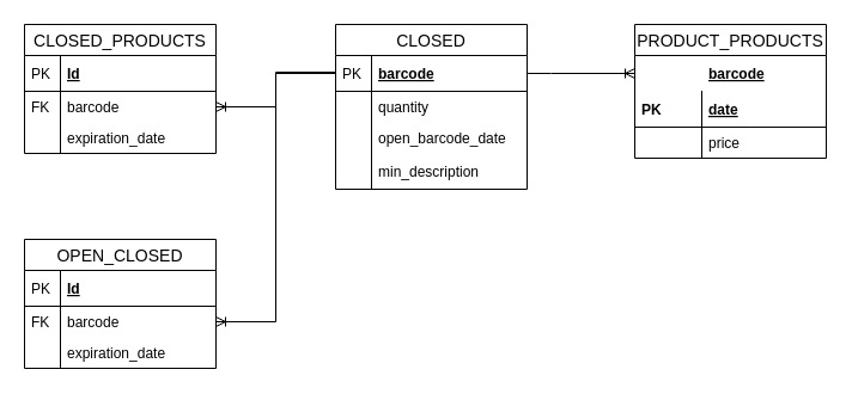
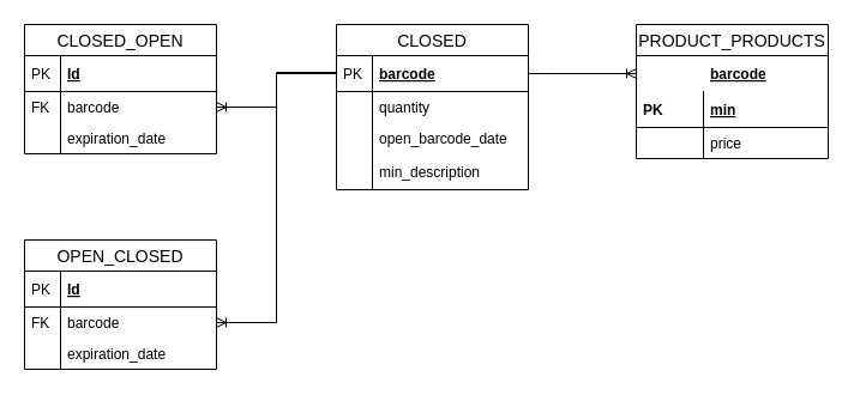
  <mxCell id="0" />
  <mxCell id="1" parent="0" />
- <mxCell id="2" value="CLOSED_PRODUCTS" style="swimlane;fontStyle=0;childLayout=stackLayout;horizontal=1;startSize=26;horizontalStack=0;resizeParent=1;resizeParentMax=0;resizeLast=0;collapsible=1;marginBottom=0;align=center;fontSize=14;" vertex="1" parent="1"><mxGeometry x="20" y="20" width="160" height="108" as="geometry"><mxRectangle x="330" y="140" width="130" height="26" as="alternateBounds" /></mxGeometry></mxCell>
+ <mxCell id="2" value="CLOSED_OPEN" style="swimlane;fontStyle=0;childLayout=stackLayout;horizontal=1;startSize=26;horizontalStack=0;resizeParent=1;resizeParentMax=0;resizeLast=0;collapsible=1;marginBottom=0;align=center;fontSize=14;" vertex="1" parent="1"><mxGeometry x="20" y="20" width="160" height="108" as="geometry"><mxRectangle x="330" y="140" width="130" height="26" as="alternateBounds" /></mxGeometry></mxCell>
  <mxCell id="3" value="Id" style="shape=partialRectangle;top=0;left=0;right=0;bottom=1;align=left;verticalAlign=middle;fillColor=none;spacingLeft=34;spacingRight=4;overflow=hidden;rotatable=0;points=[[0,0.5],[1,0.5]];portConstraint=eastwest;dropTarget=0;fontStyle=5;fontSize=12;" vertex="1" parent="2"><mxGeometry y="26" width="160" height="30" as="geometry" /></mxCell>
  <mxCell id="4" value="PK" style="shape=partialRectangle;top=0;left=0;bottom=0;fillColor=none;align=left;verticalAlign=middle;spacingLeft=4;spacingRight=4;overflow=hidden;rotatable=0;points=[];portConstraint=eastwest;part=1;fontSize=12;" vertex="1" connectable="0" parent="3"><mxGeometry width="30" height="30" as="geometry" /></mxCell>
  <mxCell id="5" value="barcode&#10;" style="shape=partialRectangle;top=0;left=0;right=0;bottom=0;align=left;verticalAlign=top;fillColor=none;spacingLeft=34;spacingRight=4;overflow=hidden;rotatable=0;points=[[0,0.5],[1,0.5]];portConstraint=eastwest;dropTarget=0;fontSize=12;" vertex="1" parent="2"><mxGeometry y="56" width="160" height="26" as="geometry" /></mxCell>
  <mxCell id="6" value="FK" style="shape=partialRectangle;top=0;left=0;bottom=0;fillColor=none;align=left;verticalAlign=top;spacingLeft=4;spacingRight=4;overflow=hidden;rotatable=0;points=[];portConstraint=eastwest;part=1;fontSize=12;" vertex="1" connectable="0" parent="5"><mxGeometry width="30" height="26" as="geometry" /></mxCell>
  <mxCell id="7" value="expiration_date" style="shape=partialRectangle;top=0;left=0;right=0;bottom=0;align=left;verticalAlign=top;fillColor=none;spacingLeft=34;spacingRight=4;overflow=hidden;rotatable=0;points=[[0,0.5],[1,0.5]];portConstraint=eastwest;dropTarget=0;fontSize=12;" vertex="1" parent="2"><mxGeometry y="82" width="160" height="26" as="geometry" /></mxCell>
  <mxCell id="8" value="" style="shape=partialRectangle;top=0;left=0;bottom=0;fillColor=none;align=left;verticalAlign=top;spacingLeft=4;spacingRight=4;overflow=hidden;rotatable=0;points=[];portConstraint=eastwest;part=1;fontSize=12;" vertex="1" connectable="0" parent="7"><mxGeometry width="30" height="26" as="geometry" /></mxCell>
  <mxCell id="9" value="CLOSED" style="swimlane;fontStyle=0;childLayout=stackLayout;horizontal=1;startSize=26;horizontalStack=0;resizeParent=1;resizeParentMax=0;resizeLast=0;collapsible=1;marginBottom=0;align=center;fontSize=14;" vertex="1" parent="1"><mxGeometry x="280" y="20" width="160" height="138" as="geometry"><mxRectangle x="330" y="140" width="130" height="26" as="alternateBounds" /></mxGeometry></mxCell>
  <mxCell id="10" value="barcode" style="shape=partialRectangle;top=0;left=0;right=0;bottom=1;align=left;verticalAlign=middle;fillColor=none;spacingLeft=34;spacingRight=4;overflow=hidden;rotatable=0;points=[[0,0.5],[1,0.5]];portConstraint=eastwest;dropTarget=0;fontStyle=5;fontSize=12;" vertex="1" parent="9"><mxGeometry y="26" width="160" height="30" as="geometry" /></mxCell>
  <mxCell id="11" value="PK" style="shape=partialRectangle;top=0;left=0;bottom=0;fillColor=none;align=left;verticalAlign=middle;spacingLeft=4;spacingRight=4;overflow=hidden;rotatable=0;points=[];portConstraint=eastwest;part=1;fontSize=12;" vertex="1" connectable="0" parent="10"><mxGeometry width="30" height="30" as="geometry" /></mxCell>
  <mxCell id="12" value="quantity" style="shape=partialRectangle;top=0;left=0;right=0;bottom=0;align=left;verticalAlign=top;fillColor=none;spacingLeft=34;spacingRight=4;overflow=hidden;rotatable=0;points=[[0,0.5],[1,0.5]];portConstraint=eastwest;dropTarget=0;fontSize=12;" vertex="1" parent="9"><mxGeometry y="56" width="160" height="26" as="geometry" /></mxCell>
  <mxCell id="13" value="" style="shape=partialRectangle;top=0;left=0;bottom=0;fillColor=none;align=left;verticalAlign=top;spacingLeft=4;spacingRight=4;overflow=hidden;rotatable=0;points=[];portConstraint=eastwest;part=1;fontSize=12;" vertex="1" connectable="0" parent="12"><mxGeometry width="30" height="26" as="geometry" /></mxCell>
  <mxCell id="14" value="open_barcode_date" style="shape=partialRectangle;top=0;left=0;right=0;bottom=0;align=left;verticalAlign=top;fillColor=none;spacingLeft=34;spacingRight=4;overflow=hidden;rotatable=0;points=[[0,0.5],[1,0.5]];portConstraint=eastwest;dropTarget=0;fontSize=12;" vertex="1" parent="9"><mxGeometry y="82" width="160" height="28" as="geometry" /></mxCell>
  <mxCell id="15" value="" style="shape=partialRectangle;top=0;left=0;bottom=0;fillColor=none;align=left;verticalAlign=top;spacingLeft=4;spacingRight=4;overflow=hidden;rotatable=0;points=[];portConstraint=eastwest;part=1;fontSize=12;" vertex="1" connectable="0" parent="14"><mxGeometry width="30" height="28" as="geometry" /></mxCell>
  <mxCell id="16" value="min_description" style="shape=partialRectangle;top=0;left=0;right=0;bottom=0;align=left;verticalAlign=top;fillColor=none;spacingLeft=34;spacingRight=4;overflow=hidden;rotatable=0;points=[[0,0.5],[1,0.5]];portConstraint=eastwest;dropTarget=0;fontSize=12;" vertex="1" parent="9"><mxGeometry y="110" width="160" height="28" as="geometry" /></mxCell>
  <mxCell id="17" value="" style="shape=partialRectangle;top=0;left=0;bottom=0;fillColor=none;align=left;verticalAlign=top;spacingLeft=4;spacingRight=4;overflow=hidden;rotatable=0;points=[];portConstraint=eastwest;part=1;fontSize=12;" vertex="1" connectable="0" parent="16"><mxGeometry width="30" height="28" as="geometry" /></mxCell>
  <mxCell id="18" value="" style="edgeStyle=orthogonalEdgeStyle;fontSize=12;html=1;endArrow=none;endFill=0;startArrow=ERoneToMany;startFill=0;entryX=0;entryY=0.5;entryDx=0;entryDy=0;exitX=1;exitY=0.5;exitDx=0;exitDy=0;rounded=0;jumpSize=1;" edge="1" parent="1" source="5" target="10"><mxGeometry width="100" height="100" relative="1" as="geometry"><mxPoint x="290" y="240" as="sourcePoint" /><mxPoint x="220" y="90" as="targetPoint" /></mxGeometry></mxCell>
  <mxCell id="19" value="" style="edgeStyle=orthogonalEdgeStyle;fontSize=12;html=1;endArrow=none;endFill=0;startArrow=ERoneToMany;startFill=0;exitX=1;exitY=0.5;exitDx=0;exitDy=0;rounded=0;jumpSize=1;" edge="1" parent="1" source="30"><mxGeometry width="100" height="100" relative="1" as="geometry"><mxPoint x="190" y="99" as="sourcePoint" /><mxPoint x="280" y="60" as="targetPoint" /><Array as="points"><mxPoint x="230" y="269" /><mxPoint x="230" y="60" /></Array></mxGeometry></mxCell>
  <mxCell id="20" value="PRODUCT_PRODUCTS" style="swimlane;fontStyle=0;childLayout=stackLayout;horizontal=1;startSize=26;horizontalStack=0;resizeParent=1;resizeParentMax=0;resizeLast=0;collapsible=1;marginBottom=0;align=center;fontSize=14;" vertex="1" parent="1"><mxGeometry x="530" y="20" width="160" height="112" as="geometry" /></mxCell>
  <mxCell id="21" value="barcode" style="shape=partialRectangle;top=0;left=0;right=0;bottom=0;align=left;verticalAlign=middle;fillColor=none;spacingLeft=60;spacingRight=4;overflow=hidden;rotatable=0;points=[[0,0.5],[1,0.5]];portConstraint=eastwest;dropTarget=0;fontStyle=5;fontSize=12;" vertex="1" parent="20"><mxGeometry y="26" width="160" height="30" as="geometry" /></mxCell>
- <mxCell id="22" value="date" style="shape=partialRectangle;top=0;left=0;right=0;bottom=1;align=left;verticalAlign=middle;fillColor=none;spacingLeft=60;spacingRight=4;overflow=hidden;rotatable=0;points=[[0,0.5],[1,0.5]];portConstraint=eastwest;dropTarget=0;fontStyle=5;fontSize=12;" vertex="1" parent="20"><mxGeometry y="56" width="160" height="30" as="geometry" /></mxCell>
+ <mxCell id="22" value="min" style="shape=partialRectangle;top=0;left=0;right=0;bottom=1;align=left;verticalAlign=middle;fillColor=none;spacingLeft=60;spacingRight=4;overflow=hidden;rotatable=0;points=[[0,0.5],[1,0.5]];portConstraint=eastwest;dropTarget=0;fontStyle=5;fontSize=12;" vertex="1" parent="20"><mxGeometry y="56" width="160" height="30" as="geometry" /></mxCell>
  <mxCell id="23" value="PK" style="shape=partialRectangle;fontStyle=1;top=0;left=0;bottom=0;fillColor=none;align=left;verticalAlign=middle;spacingLeft=4;spacingRight=4;overflow=hidden;rotatable=0;points=[];portConstraint=eastwest;part=1;fontSize=12;" vertex="1" connectable="0" parent="22"><mxGeometry width="56" height="30" as="geometry" /></mxCell>
  <mxCell id="24" value="price" style="shape=partialRectangle;top=0;left=0;right=0;bottom=0;align=left;verticalAlign=top;fillColor=none;spacingLeft=60;spacingRight=4;overflow=hidden;rotatable=0;points=[[0,0.5],[1,0.5]];portConstraint=eastwest;dropTarget=0;fontSize=12;" vertex="1" parent="20"><mxGeometry y="86" width="160" height="26" as="geometry" /></mxCell>
  <mxCell id="25" value="" style="shape=partialRectangle;top=0;left=0;bottom=0;fillColor=none;align=left;verticalAlign=top;spacingLeft=4;spacingRight=4;overflow=hidden;rotatable=0;points=[];portConstraint=eastwest;part=1;fontSize=12;" vertex="1" connectable="0" parent="24"><mxGeometry width="56" height="26" as="geometry" /></mxCell>
  <mxCell id="26" value="" style="edgeStyle=orthogonalEdgeStyle;fontSize=12;html=1;endArrow=ERoneToMany;endFill=0;startArrow=none;startFill=0;exitX=1;exitY=0.5;exitDx=0;exitDy=0;rounded=0;jumpSize=1;entryX=0;entryY=0.5;entryDx=0;entryDy=0;" edge="1" parent="1" source="10" target="21"><mxGeometry width="100" height="100" relative="1" as="geometry"><mxPoint x="180" y="279" as="sourcePoint" /><mxPoint x="290" y="70" as="targetPoint" /><Array as="points"><mxPoint x="460" y="61" /><mxPoint x="460" y="61" /></Array></mxGeometry></mxCell>
  <mxCell id="27" value="OPEN_CLOSED" style="swimlane;fontStyle=0;childLayout=stackLayout;horizontal=1;startSize=26;horizontalStack=0;resizeParent=1;resizeParentMax=0;resizeLast=0;collapsible=1;marginBottom=0;align=center;fontSize=14;" vertex="1" parent="1"><mxGeometry x="20" y="200" width="160" height="108" as="geometry"><mxRectangle x="330" y="140" width="130" height="26" as="alternateBounds" /></mxGeometry></mxCell>
  <mxCell id="28" value="Id" style="shape=partialRectangle;top=0;left=0;right=0;bottom=1;align=left;verticalAlign=middle;fillColor=none;spacingLeft=34;spacingRight=4;overflow=hidden;rotatable=0;points=[[0,0.5],[1,0.5]];portConstraint=eastwest;dropTarget=0;fontStyle=5;fontSize=12;" vertex="1" parent="27"><mxGeometry y="26" width="160" height="30" as="geometry" /></mxCell>
  <mxCell id="29" value="PK" style="shape=partialRectangle;top=0;left=0;bottom=0;fillColor=none;align=left;verticalAlign=middle;spacingLeft=4;spacingRight=4;overflow=hidden;rotatable=0;points=[];portConstraint=eastwest;part=1;fontSize=12;" vertex="1" connectable="0" parent="28"><mxGeometry width="30" height="30" as="geometry" /></mxCell>
  <mxCell id="30" value="barcode&#10;" style="shape=partialRectangle;top=0;left=0;right=0;bottom=0;align=left;verticalAlign=top;fillColor=none;spacingLeft=34;spacingRight=4;overflow=hidden;rotatable=0;points=[[0,0.5],[1,0.5]];portConstraint=eastwest;dropTarget=0;fontSize=12;" vertex="1" parent="27"><mxGeometry y="56" width="160" height="26" as="geometry" /></mxCell>
  <mxCell id="31" value="FK" style="shape=partialRectangle;top=0;left=0;bottom=0;fillColor=none;align=left;verticalAlign=top;spacingLeft=4;spacingRight=4;overflow=hidden;rotatable=0;points=[];portConstraint=eastwest;part=1;fontSize=12;" vertex="1" connectable="0" parent="30"><mxGeometry width="30" height="26" as="geometry" /></mxCell>
  <mxCell id="32" value="expiration_date" style="shape=partialRectangle;top=0;left=0;right=0;bottom=0;align=left;verticalAlign=top;fillColor=none;spacingLeft=34;spacingRight=4;overflow=hidden;rotatable=0;points=[[0,0.5],[1,0.5]];portConstraint=eastwest;dropTarget=0;fontSize=12;" vertex="1" parent="27"><mxGeometry y="82" width="160" height="26" as="geometry" /></mxCell>
  <mxCell id="33" value="" style="shape=partialRectangle;top=0;left=0;bottom=0;fillColor=none;align=left;verticalAlign=top;spacingLeft=4;spacingRight=4;overflow=hidden;rotatable=0;points=[];portConstraint=eastwest;part=1;fontSize=12;" vertex="1" connectable="0" parent="32"><mxGeometry width="30" height="26" as="geometry" /></mxCell>
